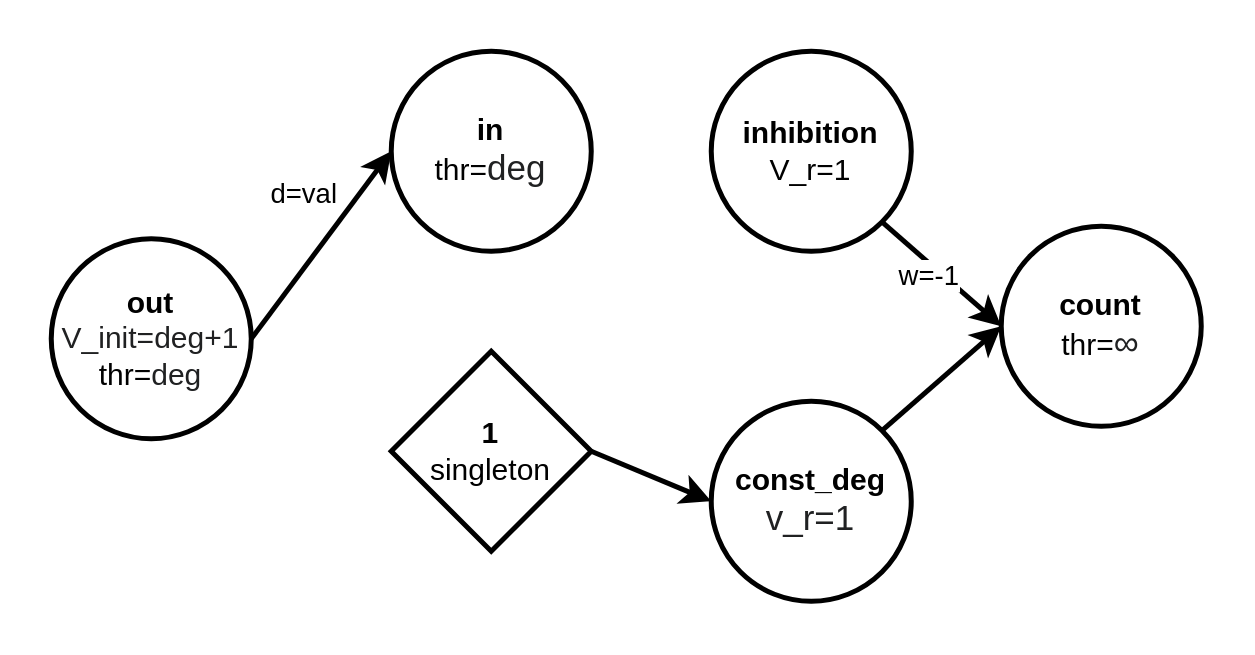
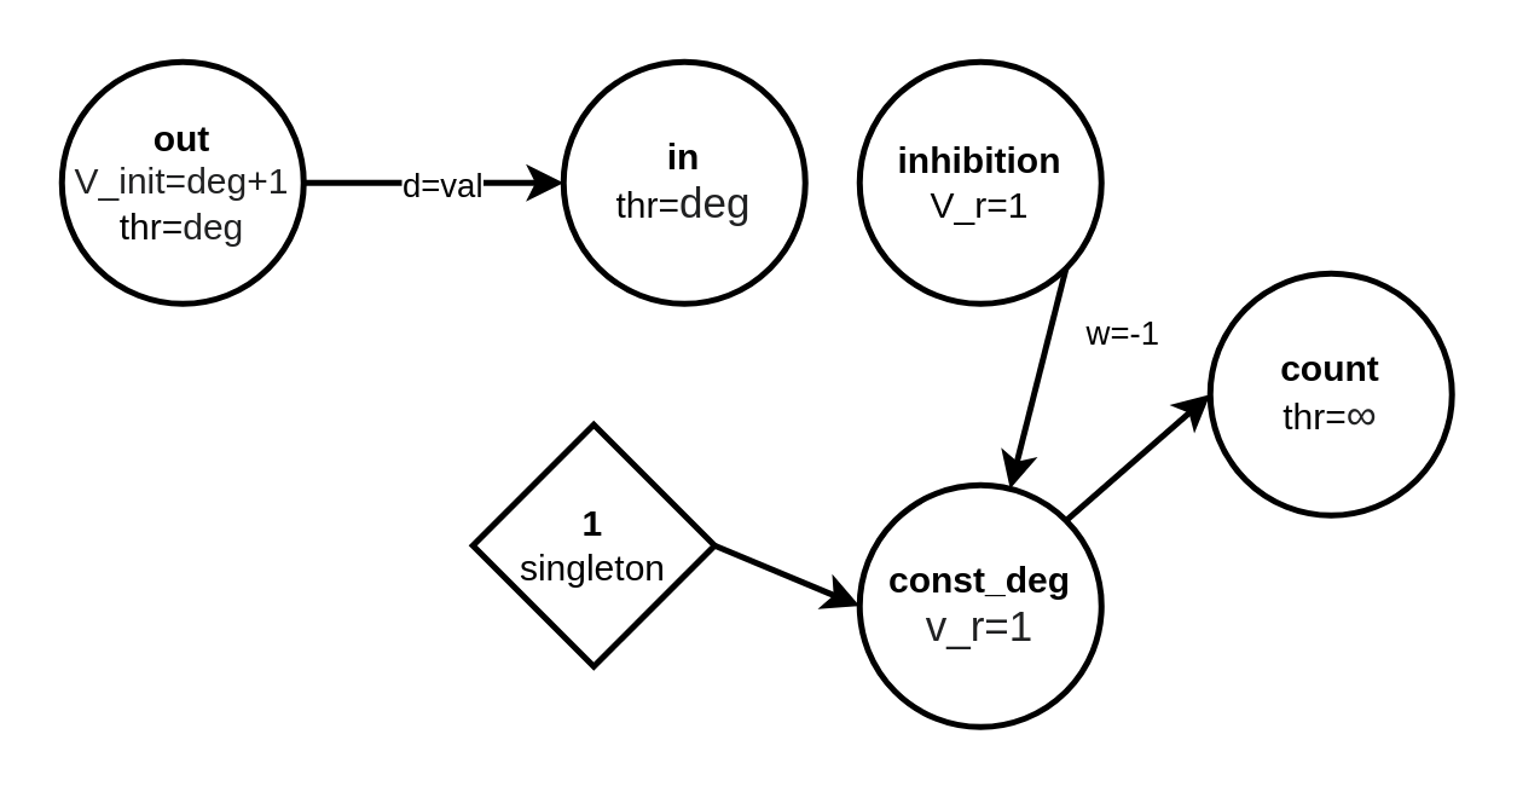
  <mxCell id="0" />
  <mxCell id="1" parent="0" />
  <mxCell id="2" value="&lt;b&gt;1&lt;/b&gt;&lt;br&gt;singleton" style="rhombus;whiteSpace=wrap;html=1;strokeWidth=2;" parent="1" vertex="1"><mxGeometry x="156" y="140" width="80" height="80" as="geometry" /></mxCell>
  <mxCell id="3" value="" style="endArrow=classic;html=1;exitX=1;exitY=0.5;exitDx=0;exitDy=0;strokeWidth=2;entryX=0;entryY=0.5;entryDx=0;entryDy=0;" parent="1" source="2" target="8" edge="1"><mxGeometry width="50" height="50" relative="1" as="geometry"><mxPoint x="234" y="-230" as="sourcePoint" /><mxPoint x="284" y="200" as="targetPoint" /></mxGeometry></mxCell>
- <mxCell id="4" value="&lt;b&gt;in&lt;br&gt;&lt;/b&gt;thr=&lt;font color=&quot;#202122&quot; face=&quot;sans-serif&quot;&gt;&lt;span style=&quot;font-size: 14px ; background-color: rgb(255 , 255 , 255)&quot;&gt;deg&lt;/span&gt;&lt;/font&gt;" style="ellipse;whiteSpace=wrap;html=1;aspect=fixed;strokeWidth=2;" vertex="1" parent="1"><mxGeometry x="156" y="20" width="80" height="80" as="geometry" /></mxCell>
- <mxCell id="5" value="&lt;b&gt;out&lt;br&gt;&lt;/b&gt;&lt;font color=&quot;#202122&quot; face=&quot;sans-serif&quot; style=&quot;font-size: 12px&quot;&gt;&lt;span style=&quot;background-color: rgb(255 , 255 , 255)&quot;&gt;&lt;font style=&quot;font-size: 12px&quot;&gt;V_init=deg+1&lt;br&gt;&lt;/font&gt;&lt;/span&gt;&lt;/font&gt;thr=&lt;font color=&quot;#202122&quot; face=&quot;sans-serif&quot;&gt;&lt;span style=&quot;background-color: rgb(255 , 255 , 255)&quot;&gt;deg&lt;/span&gt;&lt;/font&gt;&lt;font color=&quot;#202122&quot; face=&quot;sans-serif&quot; style=&quot;font-size: 12px&quot;&gt;&lt;span style=&quot;background-color: rgb(255 , 255 , 255)&quot;&gt;&lt;br&gt;&lt;/span&gt;&lt;/font&gt;" style="ellipse;whiteSpace=wrap;html=1;aspect=fixed;strokeWidth=2;" vertex="1" parent="1"><mxGeometry x="20" y="95" width="80" height="80" as="geometry" /></mxCell>
+ <mxCell id="4" value="&lt;b&gt;in&lt;br&gt;&lt;/b&gt;thr=&lt;font color=&quot;#202122&quot; face=&quot;sans-serif&quot;&gt;&lt;span style=&quot;font-size: 14px ; background-color: rgb(255 , 255 , 255)&quot;&gt;deg&lt;/span&gt;&lt;/font&gt;" style="ellipse;whiteSpace=wrap;html=1;aspect=fixed;strokeWidth=2;" vertex="1" parent="1"><mxGeometry x="186" y="20" width="80" height="80" as="geometry" /></mxCell>
+ <mxCell id="5" value="&lt;b&gt;out&lt;br&gt;&lt;/b&gt;&lt;font color=&quot;#202122&quot; face=&quot;sans-serif&quot; style=&quot;font-size: 12px&quot;&gt;&lt;span style=&quot;background-color: rgb(255 , 255 , 255)&quot;&gt;&lt;font style=&quot;font-size: 12px&quot;&gt;V_init=deg+1&lt;br&gt;&lt;/font&gt;&lt;/span&gt;&lt;/font&gt;thr=&lt;font color=&quot;#202122&quot; face=&quot;sans-serif&quot;&gt;&lt;span style=&quot;background-color: rgb(255 , 255 , 255)&quot;&gt;deg&lt;/span&gt;&lt;/font&gt;&lt;font color=&quot;#202122&quot; face=&quot;sans-serif&quot; style=&quot;font-size: 12px&quot;&gt;&lt;span style=&quot;background-color: rgb(255 , 255 , 255)&quot;&gt;&lt;br&gt;&lt;/span&gt;&lt;/font&gt;" style="ellipse;whiteSpace=wrap;html=1;aspect=fixed;strokeWidth=2;" vertex="1" parent="1"><mxGeometry x="20" y="20" width="80" height="80" as="geometry" /></mxCell>
  <mxCell id="6" value="&lt;b&gt;count&lt;br&gt;&lt;/b&gt;thr=&lt;span style=&quot;color: rgb(32 , 33 , 34) ; font-family: sans-serif ; font-size: 14px ; background-color: rgb(255 , 255 , 255)&quot;&gt;∞&lt;/span&gt;" style="ellipse;whiteSpace=wrap;html=1;aspect=fixed;strokeWidth=2;" vertex="1" parent="1"><mxGeometry x="400" y="90" width="80" height="80" as="geometry" /></mxCell>
  <mxCell id="7" style="edgeStyle=none;rounded=0;orthogonalLoop=1;jettySize=auto;html=1;exitX=1;exitY=0;exitDx=0;exitDy=0;strokeWidth=2;entryX=0;entryY=0.5;entryDx=0;entryDy=0;" edge="1" parent="1" source="8" target="6"><mxGeometry relative="1" as="geometry" /></mxCell>
  <mxCell id="8" value="&lt;b&gt;const_deg&lt;br&gt;&lt;/b&gt;&lt;font color=&quot;#202122&quot; face=&quot;sans-serif&quot;&gt;&lt;span style=&quot;font-size: 14px ; background-color: rgb(255 , 255 , 255)&quot;&gt;v_r=1&lt;/span&gt;&lt;/font&gt;" style="ellipse;whiteSpace=wrap;html=1;aspect=fixed;strokeWidth=2;" vertex="1" parent="1"><mxGeometry x="284" y="160" width="80" height="80" as="geometry" /></mxCell>
  <mxCell id="9" style="edgeStyle=none;rounded=0;orthogonalLoop=1;jettySize=auto;html=1;entryX=0;entryY=0.5;entryDx=0;entryDy=0;startSize=6;sourcePerimeterSpacing=0;strokeWidth=2;exitX=1;exitY=0.5;exitDx=0;exitDy=0;" edge="1" parent="1" source="5" target="4"><mxGeometry relative="1" as="geometry"><mxPoint x="89" y="59.5" as="sourcePoint" /><mxPoint x="156" y="59.5" as="targetPoint" /></mxGeometry></mxCell>
  <mxCell id="10" value="d=val" style="edgeLabel;html=1;align=center;verticalAlign=middle;resizable=0;points=[];" vertex="1" connectable="0" parent="9"><mxGeometry x="0.552" y="1" relative="1" as="geometry"><mxPoint x="-22" y="1" as="offset" /></mxGeometry></mxCell>
- <mxCell id="11" style="orthogonalLoop=1;jettySize=auto;html=1;entryX=0;entryY=0.5;entryDx=0;entryDy=0;strokeWidth=2;rounded=0;exitX=1;exitY=1;exitDx=0;exitDy=0;" edge="1" parent="1" source="12" target="6"><mxGeometry relative="1" as="geometry" /></mxCell>
+ <mxCell id="11" style="orthogonalLoop=1;jettySize=auto;html=1;strokeWidth=2;rounded=0;exitX=1;exitY=1;exitDx=0;exitDy=0;" edge="1" parent="1" source="12" target="8"><mxGeometry relative="1" as="geometry" /></mxCell>
  <mxCell id="12" value="&lt;b&gt;inhibition&lt;br&gt;&lt;/b&gt;V_r=1" style="ellipse;whiteSpace=wrap;html=1;aspect=fixed;strokeWidth=2;" vertex="1" parent="1"><mxGeometry x="284" y="20" width="80" height="80" as="geometry" /></mxCell>
  <mxCell id="13" value="w=-1" style="edgeLabel;html=1;align=center;verticalAlign=middle;resizable=0;points=[];" vertex="1" connectable="0" parent="1"><mxGeometry x="376" y="110" as="geometry"><mxPoint x="-6" y="-1" as="offset" /></mxGeometry></mxCell>
